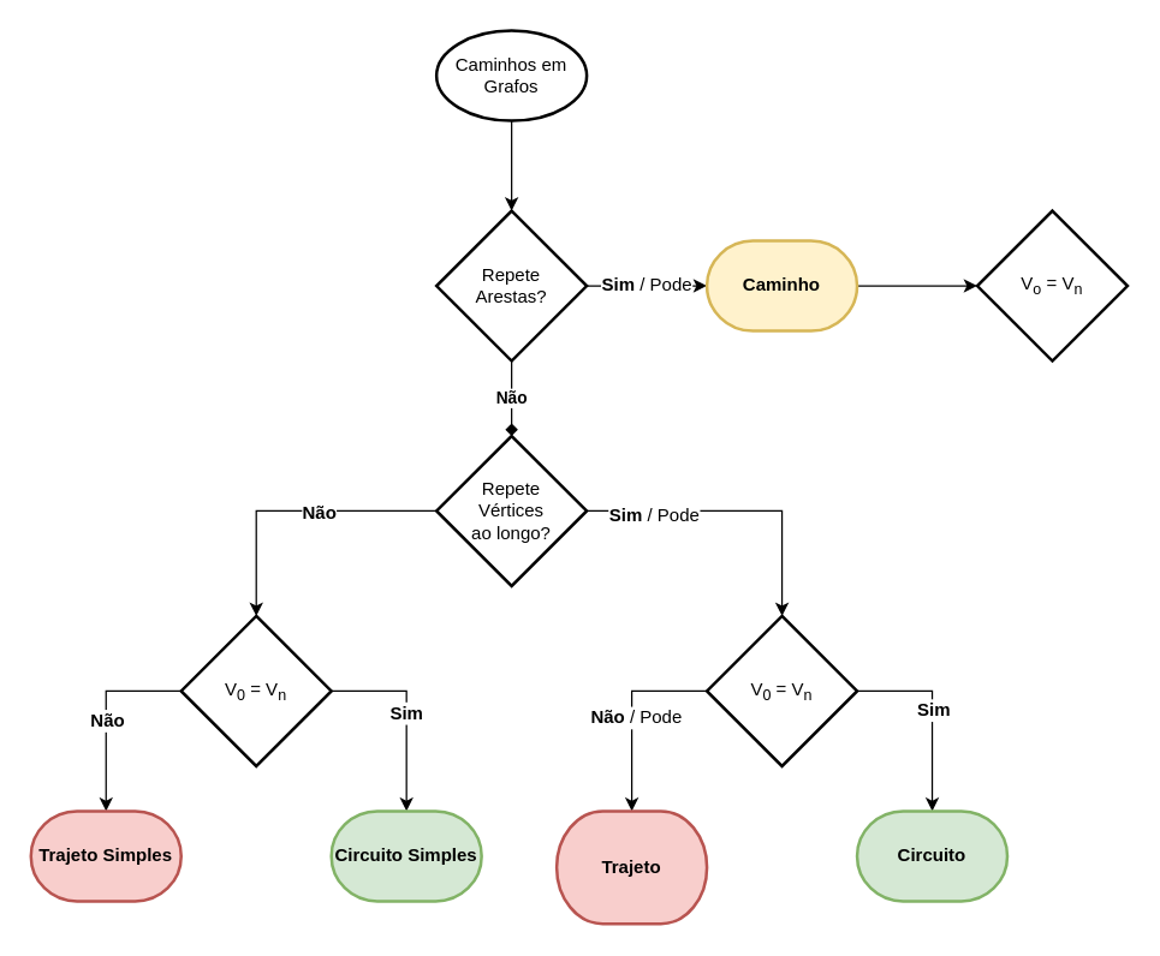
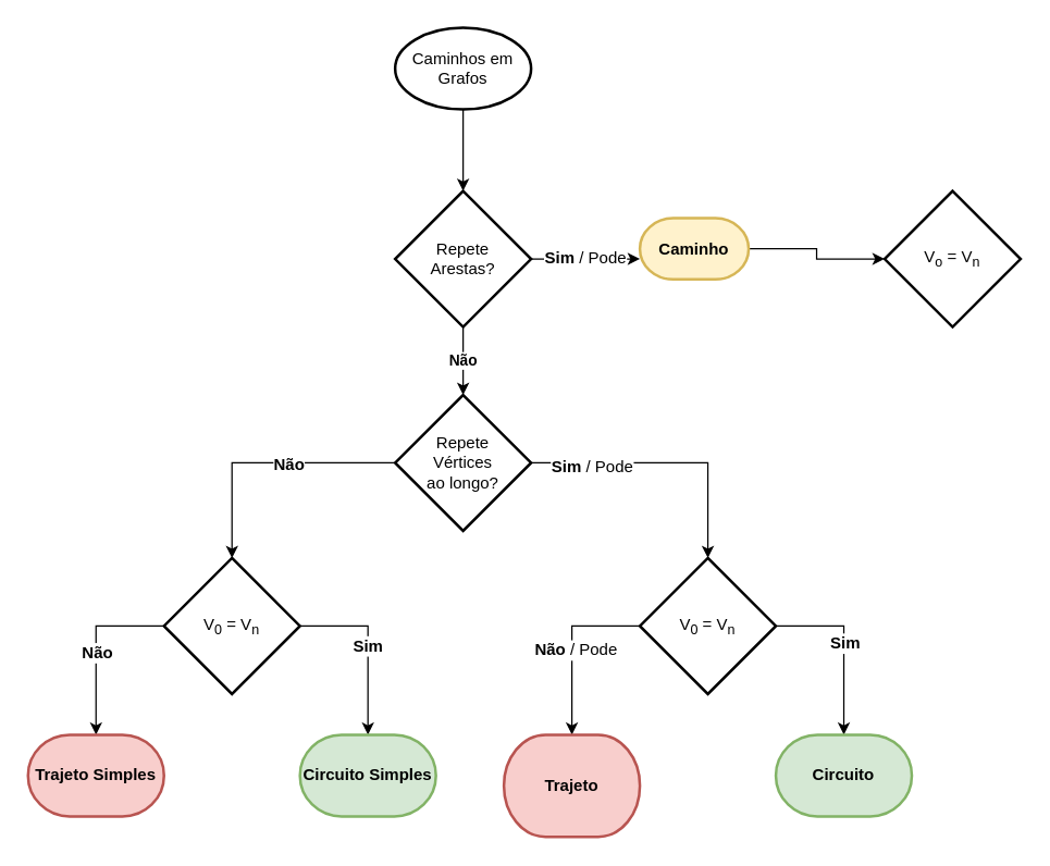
  <mxCell id="0" />
  <mxCell id="1" parent="0" />
  <mxCell id="2" value="" style="edgeStyle=orthogonalEdgeStyle;rounded=0;orthogonalLoop=1;jettySize=auto;html=1;" edge="1" parent="1" source="3" target="6"><mxGeometry relative="1" as="geometry" /></mxCell>
  <mxCell id="3" value="Caminhos em&lt;br&gt;Grafos" style="strokeWidth=2;html=1;shape=mxgraph.flowchart.start_1;whiteSpace=wrap;" vertex="1" parent="1"><mxGeometry x="290" y="20" width="100" height="60" as="geometry" /></mxCell>
  <mxCell id="4" value="&lt;b style=&quot;font-size: 12px;&quot;&gt;Sim&lt;/b&gt; / Pode" style="edgeStyle=orthogonalEdgeStyle;rounded=0;orthogonalLoop=1;jettySize=auto;html=1;fontSize=12;" edge="1" parent="1" source="6" target="9"><mxGeometry relative="1" as="geometry"><Array as="points"><mxPoint x="420" y="190" /><mxPoint x="420" y="190" /></Array></mxGeometry></mxCell>
- <mxCell id="5" value="&lt;b&gt;Não&lt;/b&gt;" style="edgeStyle=orthogonalEdgeStyle;rounded=0;orthogonalLoop=1;jettySize=auto;html=1;endArrow=diamond;" edge="1" parent="1" source="6" target="14"><mxGeometry relative="1" as="geometry" /></mxCell>
+ <mxCell id="5" value="&lt;b&gt;Não&lt;/b&gt;" style="edgeStyle=orthogonalEdgeStyle;rounded=0;orthogonalLoop=1;jettySize=auto;html=1;" edge="1" parent="1" source="6" target="14"><mxGeometry relative="1" as="geometry" /></mxCell>
  <mxCell id="6" value="Repete&lt;br&gt;Arestas?" style="strokeWidth=2;html=1;shape=mxgraph.flowchart.decision;whiteSpace=wrap;" vertex="1" parent="1"><mxGeometry x="290" y="140" width="100" height="100" as="geometry" /></mxCell>
  <mxCell id="7" value="V&lt;sub&gt;o&lt;/sub&gt; = V&lt;sub&gt;n&lt;/sub&gt;" style="strokeWidth=2;html=1;shape=mxgraph.flowchart.decision;whiteSpace=wrap;" vertex="1" parent="1"><mxGeometry x="650" y="140" width="100" height="100" as="geometry" /></mxCell>
  <mxCell id="8" value="" style="edgeStyle=orthogonalEdgeStyle;rounded=0;orthogonalLoop=1;jettySize=auto;html=1;" edge="1" parent="1" source="9" target="7"><mxGeometry relative="1" as="geometry" /></mxCell>
- <mxCell id="9" value="&lt;b&gt;Caminho&lt;/b&gt;" style="strokeWidth=2;html=1;shape=mxgraph.flowchart.terminator;whiteSpace=wrap;fillColor=#fff2cc;strokeColor=#d6b656;" vertex="1" parent="1"><mxGeometry x="470" y="160" width="100" height="60" as="geometry" /></mxCell>
+ <mxCell id="9" value="&lt;b&gt;Caminho&lt;/b&gt;" style="strokeWidth=2;html=1;shape=mxgraph.flowchart.terminator;whiteSpace=wrap;fillColor=#fff2cc;strokeColor=#d6b656;" vertex="1" parent="1"><mxGeometry x="470" y="160" width="80" height="45" as="geometry" /></mxCell>
  <mxCell id="10" style="edgeStyle=orthogonalEdgeStyle;rounded=0;orthogonalLoop=1;jettySize=auto;html=1;entryX=0.5;entryY=0;entryDx=0;entryDy=0;entryPerimeter=0;" edge="1" parent="1" source="14" target="19"><mxGeometry relative="1" as="geometry" /></mxCell>
  <mxCell id="11" value="&lt;b&gt;Sim&lt;/b&gt; / Pode" style="text;html=1;resizable=0;points=[];align=center;verticalAlign=middle;labelBackgroundColor=#ffffff;" vertex="1" connectable="0" parent="10"><mxGeometry x="-0.56" y="-2" relative="1" as="geometry"><mxPoint as="offset" /></mxGeometry></mxCell>
  <mxCell id="12" style="edgeStyle=orthogonalEdgeStyle;rounded=0;orthogonalLoop=1;jettySize=auto;html=1;entryX=0.5;entryY=0;entryDx=0;entryDy=0;entryPerimeter=0;" edge="1" parent="1" source="14" target="24"><mxGeometry relative="1" as="geometry" /></mxCell>
  <mxCell id="13" value="&lt;b&gt;Não&lt;/b&gt;" style="text;html=1;resizable=0;points=[];align=center;verticalAlign=middle;labelBackgroundColor=#ffffff;" vertex="1" connectable="0" parent="12"><mxGeometry x="-0.167" y="1" relative="1" as="geometry"><mxPoint as="offset" /></mxGeometry></mxCell>
  <mxCell id="14" value="Repete&lt;br&gt;Vértices&lt;br&gt;ao longo?" style="strokeWidth=2;html=1;shape=mxgraph.flowchart.decision;whiteSpace=wrap;" vertex="1" parent="1"><mxGeometry x="290" y="290" width="100" height="100" as="geometry" /></mxCell>
  <mxCell id="15" style="edgeStyle=orthogonalEdgeStyle;rounded=0;orthogonalLoop=1;jettySize=auto;html=1;entryX=0.5;entryY=0;entryDx=0;entryDy=0;entryPerimeter=0;exitX=1;exitY=0.5;exitDx=0;exitDy=0;exitPerimeter=0;" edge="1" parent="1" source="19" target="20"><mxGeometry relative="1" as="geometry" /></mxCell>
  <mxCell id="16" value="Sim" style="text;html=1;resizable=0;points=[];align=center;verticalAlign=middle;labelBackgroundColor=#ffffff;fontStyle=1" vertex="1" connectable="0" parent="15"><mxGeometry x="-0.231" y="-12" relative="1" as="geometry"><mxPoint x="12" y="12" as="offset" /></mxGeometry></mxCell>
  <mxCell id="17" style="edgeStyle=orthogonalEdgeStyle;rounded=0;orthogonalLoop=1;jettySize=auto;html=1;entryX=0.5;entryY=0;entryDx=0;entryDy=0;entryPerimeter=0;exitX=0;exitY=0.5;exitDx=0;exitDy=0;exitPerimeter=0;" edge="1" parent="1" source="19" target="25"><mxGeometry relative="1" as="geometry" /></mxCell>
  <mxCell id="18" value="&lt;b&gt;Não&lt;/b&gt; / Pode" style="text;html=1;resizable=0;points=[];align=center;verticalAlign=middle;labelBackgroundColor=#ffffff;" vertex="1" connectable="0" parent="17"><mxGeometry x="-0.262" y="17" relative="1" as="geometry"><mxPoint as="offset" /></mxGeometry></mxCell>
  <mxCell id="19" value="V&lt;sub&gt;0&lt;/sub&gt; = V&lt;sub&gt;n&lt;/sub&gt;" style="strokeWidth=2;html=1;shape=mxgraph.flowchart.decision;whiteSpace=wrap;" vertex="1" parent="1"><mxGeometry x="470" y="410" width="100" height="100" as="geometry" /></mxCell>
  <mxCell id="20" value="&lt;b&gt;Circuito&lt;/b&gt;" style="strokeWidth=2;html=1;shape=mxgraph.flowchart.terminator;whiteSpace=wrap;fillColor=#d5e8d4;strokeColor=#82b366;" vertex="1" parent="1"><mxGeometry x="570" y="540" width="100" height="60" as="geometry" /></mxCell>
  <mxCell id="21" value="Sim" style="edgeStyle=orthogonalEdgeStyle;rounded=0;orthogonalLoop=1;jettySize=auto;html=1;entryX=0.5;entryY=0;entryDx=0;entryDy=0;entryPerimeter=0;exitX=1;exitY=0.5;exitDx=0;exitDy=0;exitPerimeter=0;fontStyle=1;fontSize=12;" edge="1" parent="1" source="24" target="26"><mxGeometry relative="1" as="geometry" /></mxCell>
  <mxCell id="22" style="edgeStyle=orthogonalEdgeStyle;rounded=0;orthogonalLoop=1;jettySize=auto;html=1;entryX=0.5;entryY=0;entryDx=0;entryDy=0;entryPerimeter=0;exitX=0;exitY=0.5;exitDx=0;exitDy=0;exitPerimeter=0;" edge="1" parent="1" source="24" target="27"><mxGeometry relative="1" as="geometry" /></mxCell>
  <mxCell id="23" value="&lt;b&gt;Não&lt;/b&gt;" style="text;html=1;resizable=0;points=[];align=center;verticalAlign=middle;labelBackgroundColor=#ffffff;" vertex="1" connectable="0" parent="22"><mxGeometry x="0.218" y="2" relative="1" as="geometry"><mxPoint x="-1.5" y="-9.5" as="offset" /></mxGeometry></mxCell>
  <mxCell id="24" value="V&lt;sub&gt;0&lt;/sub&gt; = V&lt;sub&gt;n&lt;/sub&gt;" style="strokeWidth=2;html=1;shape=mxgraph.flowchart.decision;whiteSpace=wrap;" vertex="1" parent="1"><mxGeometry x="120" y="410" width="100" height="100" as="geometry" /></mxCell>
  <mxCell id="25" value="&lt;b&gt;Trajeto&lt;/b&gt;" style="strokeWidth=2;html=1;shape=mxgraph.flowchart.terminator;whiteSpace=wrap;fillColor=#f8cecc;strokeColor=#b85450;" vertex="1" parent="1"><mxGeometry x="370" y="540" width="100" height="75" as="geometry" /></mxCell>
  <mxCell id="26" value="&lt;b&gt;Circuito Simples&lt;/b&gt;" style="strokeWidth=2;html=1;shape=mxgraph.flowchart.terminator;whiteSpace=wrap;fillColor=#d5e8d4;strokeColor=#82b366;" vertex="1" parent="1"><mxGeometry x="220" y="540" width="100" height="60" as="geometry" /></mxCell>
  <mxCell id="27" value="Trajeto Simples" style="strokeWidth=2;html=1;shape=mxgraph.flowchart.terminator;whiteSpace=wrap;fontStyle=1;fillColor=#f8cecc;strokeColor=#b85450;" vertex="1" parent="1"><mxGeometry x="20" y="540" width="100" height="60" as="geometry" /></mxCell>
